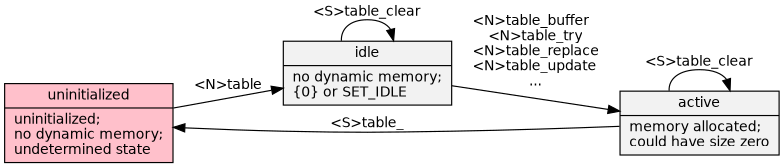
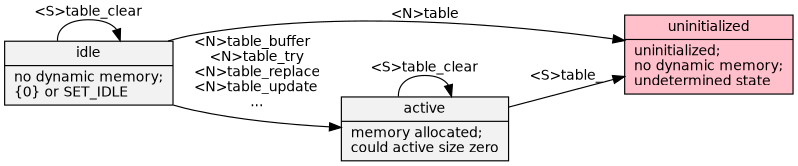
  digraph {
    fontname="Bitstream Vera Sans"
    fontsize=12
    rankdir=LR
    node [fillcolor=Grey95 fontname="Bitstream Vera Sans" fontsize=12 shape=record style=filled]
    edge [fontname="Bitstream Vera Sans" fontsize=12]
    n1 [fillcolor=Pink label="uninitialized|uninitialized;\lno dynamic memory;\lundetermined state\l"]
    n2 [label="idle|no dynamic memory;\l\{0\} or SET_IDLE\l"]
-   n3 [label="active|memory allocated;\lcould have size zero\l"]
-   n1 -> n2 [label="<N>table"]
+   n3 [label="active|memory allocated;\lcould active size zero\l"]
+   n2 -> n1 [label="<N>table"]
    n2 -> n2 [label="<S>table_clear"]
    n2 -> n3 [label="<N>table_buffer\l<N>table_try\n<N>table_replace\n<N>table_update\l..."]
    n3 -> n1 [label="<S>table_"]
    n3 -> n3 [label="<S>table_clear"]
  }
